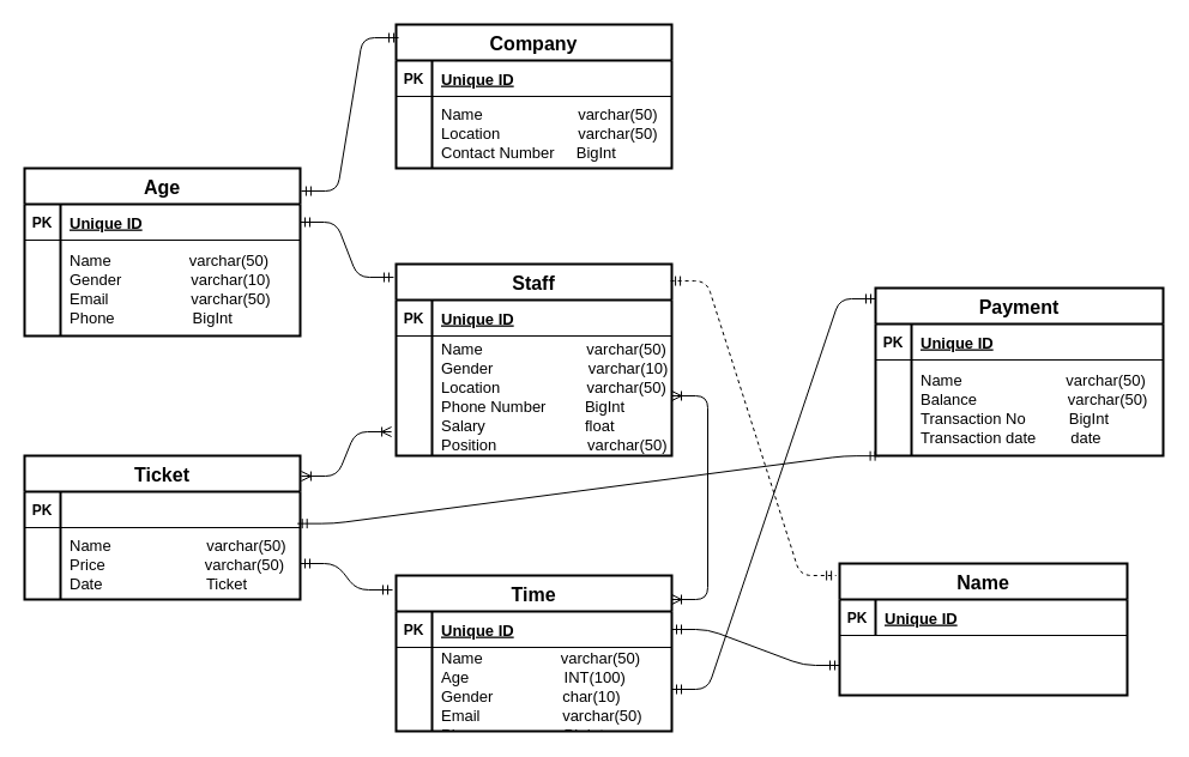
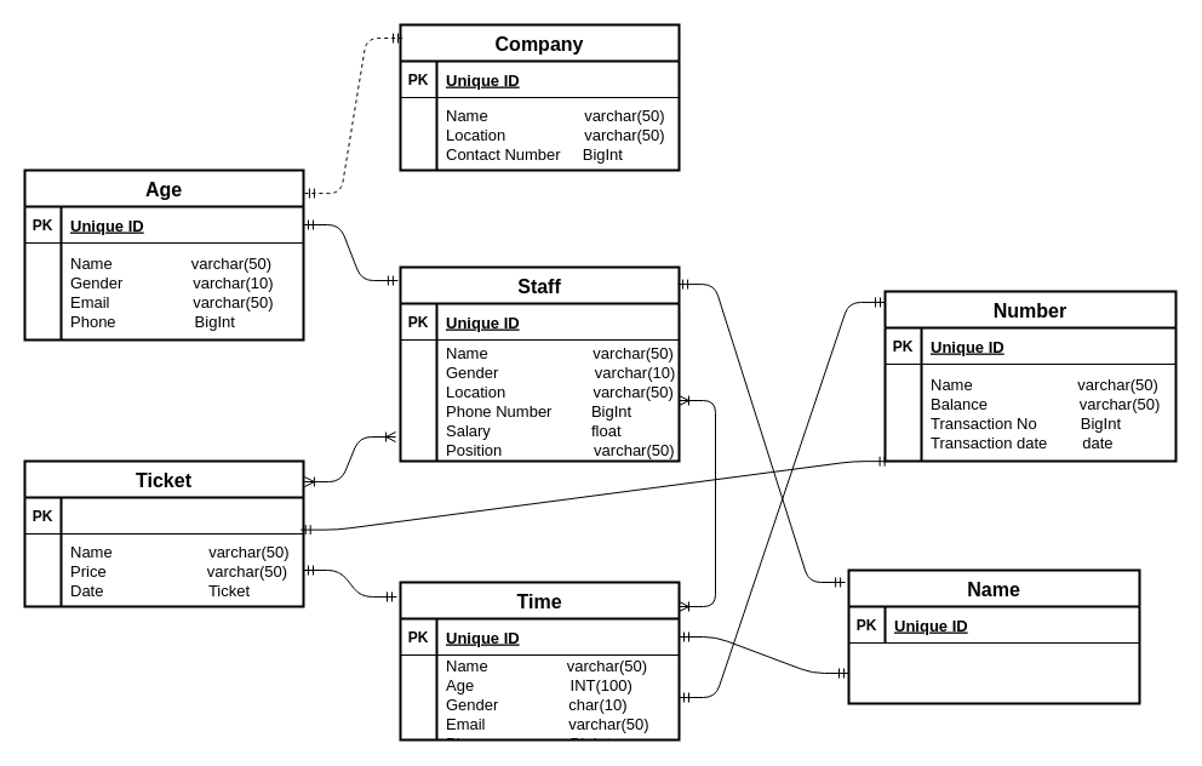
  <mxCell id="0" />
  <mxCell id="1" parent="0" />
  <mxCell id="2" value="Company" style="shape=table;startSize=30;container=1;collapsible=1;childLayout=tableLayout;fixedRows=1;rowLines=0;fontStyle=1;align=center;resizeLast=1;strokeWidth=2;fontSize=16;" parent="1" vertex="1"><mxGeometry x="330" y="20" width="230" height="120" as="geometry" /></mxCell>
  <mxCell id="3" value="" style="shape=partialRectangle;collapsible=0;dropTarget=0;pointerEvents=0;fillColor=none;top=0;left=0;bottom=1;right=0;points=[[0,0.5],[1,0.5]];portConstraint=eastwest;" parent="2" vertex="1"><mxGeometry y="30" width="230" height="30" as="geometry" /></mxCell>
  <mxCell id="4" value="PK" style="shape=partialRectangle;connectable=0;fillColor=none;top=0;left=0;bottom=0;right=0;fontStyle=1;overflow=hidden;" parent="3" vertex="1"><mxGeometry width="30" height="30" as="geometry" /></mxCell>
  <mxCell id="5" value="Unique ID" style="shape=partialRectangle;connectable=0;fillColor=none;top=0;left=0;bottom=0;right=0;align=left;spacingLeft=6;fontStyle=5;overflow=hidden;fontSize=13;" parent="3" vertex="1"><mxGeometry x="30" width="200" height="30" as="geometry" /></mxCell>
  <mxCell id="6" value="" style="shape=partialRectangle;collapsible=0;dropTarget=0;pointerEvents=0;fillColor=none;top=0;left=0;bottom=0;right=0;points=[[0,0.5],[1,0.5]];portConstraint=eastwest;" parent="2" vertex="1"><mxGeometry y="60" width="230" height="60" as="geometry" /></mxCell>
  <mxCell id="7" value="" style="shape=partialRectangle;connectable=0;fillColor=none;top=0;left=0;bottom=0;right=0;editable=1;overflow=hidden;" parent="6" vertex="1"><mxGeometry width="30" height="60" as="geometry" /></mxCell>
  <mxCell id="8" value="Name                      varchar(50)&#10;Location                  varchar(50)&#10;Contact Number     BigInt" style="shape=partialRectangle;connectable=0;fillColor=none;top=0;left=0;bottom=0;right=0;align=left;spacingLeft=6;overflow=hidden;fontStyle=0;fontSize=13;" parent="6" vertex="1"><mxGeometry x="30" width="200" height="60" as="geometry" /></mxCell>
  <mxCell id="9" value="" style="group" parent="1" vertex="1" connectable="0"><mxGeometry x="20" y="140" width="230" height="30" as="geometry" /></mxCell>
  <mxCell id="10" value="Age" style="shape=table;startSize=30;container=1;collapsible=1;childLayout=tableLayout;fixedRows=1;rowLines=0;fontStyle=1;align=center;resizeLast=1;strokeWidth=2;fontSize=16;" parent="9" vertex="1"><mxGeometry width="230" height="140" as="geometry" /></mxCell>
  <mxCell id="11" value="" style="shape=partialRectangle;collapsible=0;dropTarget=0;pointerEvents=0;fillColor=none;top=0;left=0;bottom=1;right=0;points=[[0,0.5],[1,0.5]];portConstraint=eastwest;" parent="10" vertex="1"><mxGeometry y="30" width="230" height="30" as="geometry" /></mxCell>
  <mxCell id="12" value="PK" style="shape=partialRectangle;connectable=0;fillColor=none;top=0;left=0;bottom=0;right=0;fontStyle=1;overflow=hidden;" parent="11" vertex="1"><mxGeometry width="30" height="30" as="geometry" /></mxCell>
  <mxCell id="13" value="Unique ID" style="shape=partialRectangle;connectable=0;fillColor=none;top=0;left=0;bottom=0;right=0;align=left;spacingLeft=6;fontStyle=5;overflow=hidden;fontSize=13;" parent="11" vertex="1"><mxGeometry x="30" width="200" height="30" as="geometry" /></mxCell>
  <mxCell id="14" value="" style="shape=partialRectangle;collapsible=0;dropTarget=0;pointerEvents=0;fillColor=none;top=0;left=0;bottom=0;right=0;points=[[0,0.5],[1,0.5]];portConstraint=eastwest;" parent="10" vertex="1"><mxGeometry y="60" width="230" height="80" as="geometry" /></mxCell>
  <mxCell id="15" value="" style="shape=partialRectangle;connectable=0;fillColor=none;top=0;left=0;bottom=0;right=0;editable=1;overflow=hidden;" parent="14" vertex="1"><mxGeometry width="30" height="80" as="geometry" /></mxCell>
  <mxCell id="16" value="Name                  varchar(50)&#10;Gender                varchar(10)&#10;Email                   varchar(50)&#10;Phone                  BigInt" style="shape=partialRectangle;connectable=0;fillColor=none;top=0;left=0;bottom=0;right=0;align=left;spacingLeft=6;overflow=hidden;fontStyle=0;fontSize=13;" parent="14" vertex="1"><mxGeometry x="30" width="200" height="80" as="geometry" /></mxCell>
  <mxCell id="17" value="" style="group" parent="1" vertex="1" connectable="0"><mxGeometry x="330" y="480" width="230" height="110" as="geometry" /></mxCell>
  <mxCell id="18" value="Time" style="shape=table;startSize=30;container=1;collapsible=1;childLayout=tableLayout;fixedRows=1;rowLines=0;fontStyle=1;align=center;resizeLast=1;strokeWidth=2;fontSize=16;" parent="17" vertex="1"><mxGeometry width="230" height="130" as="geometry" /></mxCell>
  <mxCell id="19" value="" style="shape=partialRectangle;collapsible=0;dropTarget=0;pointerEvents=0;fillColor=none;top=0;left=0;bottom=1;right=0;points=[[0,0.5],[1,0.5]];portConstraint=eastwest;" parent="18" vertex="1"><mxGeometry y="30" width="230" height="30" as="geometry" /></mxCell>
  <mxCell id="20" value="PK" style="shape=partialRectangle;connectable=0;fillColor=none;top=0;left=0;bottom=0;right=0;fontStyle=1;overflow=hidden;" parent="19" vertex="1"><mxGeometry width="30" height="30" as="geometry" /></mxCell>
  <mxCell id="21" value="Unique ID" style="shape=partialRectangle;connectable=0;fillColor=none;top=0;left=0;bottom=0;right=0;align=left;spacingLeft=6;fontStyle=5;overflow=hidden;fontSize=13;" parent="19" vertex="1"><mxGeometry x="30" width="200" height="30" as="geometry" /></mxCell>
  <mxCell id="22" value="" style="shape=partialRectangle;collapsible=0;dropTarget=0;pointerEvents=0;fillColor=none;top=0;left=0;bottom=0;right=0;points=[[0,0.5],[1,0.5]];portConstraint=eastwest;" parent="18" vertex="1"><mxGeometry y="60" width="230" height="70" as="geometry" /></mxCell>
  <mxCell id="23" value="" style="shape=partialRectangle;connectable=0;fillColor=none;top=0;left=0;bottom=0;right=0;editable=1;overflow=hidden;" parent="22" vertex="1"><mxGeometry width="30" height="70" as="geometry" /></mxCell>
  <mxCell id="24" value="Name                  varchar(50)&#10;Age                      INT(100)&#10;Gender                char(10)&#10;Email                   varchar(50)&#10;Phone                  BigInt" style="shape=partialRectangle;connectable=0;fillColor=none;top=0;left=0;bottom=0;right=0;align=left;spacingLeft=6;overflow=hidden;fontStyle=0;fontSize=13;" parent="22" vertex="1"><mxGeometry x="30" width="200" height="70" as="geometry" /></mxCell>
  <mxCell id="25" value="Ticket" style="shape=table;startSize=30;container=1;collapsible=1;childLayout=tableLayout;fixedRows=1;rowLines=0;fontStyle=1;align=center;resizeLast=1;strokeWidth=2;fontSize=16;" parent="1" vertex="1"><mxGeometry x="20" y="380" width="230" height="120" as="geometry" /></mxCell>
  <mxCell id="26" value="" style="shape=partialRectangle;collapsible=0;dropTarget=0;pointerEvents=0;fillColor=none;top=0;left=0;bottom=1;right=0;points=[[0,0.5],[1,0.5]];portConstraint=eastwest;" parent="25" vertex="1"><mxGeometry y="30" width="230" height="30" as="geometry" /></mxCell>
  <mxCell id="27" value="PK" style="shape=partialRectangle;connectable=0;fillColor=none;top=0;left=0;bottom=0;right=0;fontStyle=1;overflow=hidden;" parent="26" vertex="1"><mxGeometry width="30" height="30" as="geometry" /></mxCell>
  <mxCell id="28" value="" style="shape=partialRectangle;collapsible=0;dropTarget=0;pointerEvents=0;fillColor=none;top=0;left=0;bottom=0;right=0;points=[[0,0.5],[1,0.5]];portConstraint=eastwest;" parent="25" vertex="1"><mxGeometry y="60" width="230" height="60" as="geometry" /></mxCell>
  <mxCell id="29" value="" style="shape=partialRectangle;connectable=0;fillColor=none;top=0;left=0;bottom=0;right=0;editable=1;overflow=hidden;" parent="28" vertex="1"><mxGeometry width="30" height="60" as="geometry" /></mxCell>
  <mxCell id="30" value="Name                      varchar(50)&#10;Price                       varchar(50)&#10;Date                        Ticket" style="shape=partialRectangle;connectable=0;fillColor=none;top=0;left=0;bottom=0;right=0;align=left;spacingLeft=6;overflow=hidden;fontStyle=0;fontSize=13;" parent="28" vertex="1"><mxGeometry x="30" width="200" height="60" as="geometry" /></mxCell>
  <mxCell id="31" value="Staff" style="shape=table;startSize=30;container=1;collapsible=1;childLayout=tableLayout;fixedRows=1;rowLines=0;fontStyle=1;align=center;resizeLast=1;strokeWidth=2;fontSize=16;" parent="1" vertex="1"><mxGeometry x="330" y="220" width="230" height="160" as="geometry" /></mxCell>
  <mxCell id="32" value="" style="shape=partialRectangle;collapsible=0;dropTarget=0;pointerEvents=0;fillColor=none;top=0;left=0;bottom=1;right=0;points=[[0,0.5],[1,0.5]];portConstraint=eastwest;" parent="31" vertex="1"><mxGeometry y="30" width="230" height="30" as="geometry" /></mxCell>
  <mxCell id="33" value="PK" style="shape=partialRectangle;connectable=0;fillColor=none;top=0;left=0;bottom=0;right=0;fontStyle=1;overflow=hidden;" parent="32" vertex="1"><mxGeometry width="30" height="30" as="geometry" /></mxCell>
  <mxCell id="34" value="Unique ID" style="shape=partialRectangle;connectable=0;fillColor=none;top=0;left=0;bottom=0;right=0;align=left;spacingLeft=6;fontStyle=5;overflow=hidden;fontSize=13;" parent="32" vertex="1"><mxGeometry x="30" width="200" height="30" as="geometry" /></mxCell>
  <mxCell id="35" value="" style="shape=partialRectangle;collapsible=0;dropTarget=0;pointerEvents=0;fillColor=none;top=0;left=0;bottom=0;right=0;points=[[0,0.5],[1,0.5]];portConstraint=eastwest;" parent="31" vertex="1"><mxGeometry y="60" width="230" height="100" as="geometry" /></mxCell>
  <mxCell id="36" value="" style="shape=partialRectangle;connectable=0;fillColor=none;top=0;left=0;bottom=0;right=0;editable=1;overflow=hidden;" parent="35" vertex="1"><mxGeometry width="30" height="100" as="geometry" /></mxCell>
  <mxCell id="37" value="Name                        varchar(50)&#10;Gender                      varchar(10)&#10;Location                    varchar(50)&#10;Phone Number         BigInt&#10;Salary                       float&#10;Position                     varchar(50)" style="shape=partialRectangle;connectable=0;fillColor=none;top=0;left=0;bottom=0;right=0;align=left;spacingLeft=6;overflow=hidden;fontStyle=0;fontSize=13;" parent="35" vertex="1"><mxGeometry x="30" width="200" height="100" as="geometry" /></mxCell>
  <mxCell id="38" value="Name" style="shape=table;startSize=30;container=1;collapsible=1;childLayout=tableLayout;fixedRows=1;rowLines=0;fontStyle=1;align=center;resizeLast=1;strokeWidth=2;fontSize=16;" parent="1" vertex="1"><mxGeometry x="700" y="470" width="240" height="110" as="geometry" /></mxCell>
  <mxCell id="39" value="" style="shape=partialRectangle;collapsible=0;dropTarget=0;pointerEvents=0;fillColor=none;top=0;left=0;bottom=1;right=0;points=[[0,0.5],[1,0.5]];portConstraint=eastwest;" parent="38" vertex="1"><mxGeometry y="30" width="240" height="30" as="geometry" /></mxCell>
  <mxCell id="40" value="PK" style="shape=partialRectangle;connectable=0;fillColor=none;top=0;left=0;bottom=0;right=0;fontStyle=1;overflow=hidden;" parent="39" vertex="1"><mxGeometry width="30" height="30" as="geometry" /></mxCell>
  <mxCell id="41" value="Unique ID" style="shape=partialRectangle;connectable=0;fillColor=none;top=0;left=0;bottom=0;right=0;align=left;spacingLeft=6;fontStyle=5;overflow=hidden;fontSize=13;" parent="39" vertex="1"><mxGeometry x="30" width="210" height="30" as="geometry" /></mxCell>
  <mxCell id="42" value="" style="shape=partialRectangle;collapsible=0;dropTarget=0;pointerEvents=0;fillColor=none;top=0;left=0;bottom=0;right=0;points=[[0,0.5],[1,0.5]];portConstraint=eastwest;" parent="38" vertex="1"><mxGeometry y="60" width="240" height="50" as="geometry" /></mxCell>
  <mxCell id="43" value="" style="shape=partialRectangle;connectable=0;fillColor=none;top=0;left=0;bottom=0;right=0;editable=1;overflow=hidden;" parent="42" vertex="1"><mxGeometry width="30" height="50" as="geometry" /></mxCell>
- <mxCell id="44" value="Payment" style="shape=table;startSize=30;container=1;collapsible=1;childLayout=tableLayout;fixedRows=1;rowLines=0;fontStyle=1;align=center;resizeLast=1;strokeWidth=2;fontSize=16;" parent="1" vertex="1"><mxGeometry x="730" y="240" width="240" height="140" as="geometry" /></mxCell>
+ <mxCell id="44" value="Number" style="shape=table;startSize=30;container=1;collapsible=1;childLayout=tableLayout;fixedRows=1;rowLines=0;fontStyle=1;align=center;resizeLast=1;strokeWidth=2;fontSize=16;" parent="1" vertex="1"><mxGeometry x="730" y="240" width="240" height="140" as="geometry" /></mxCell>
  <mxCell id="45" value="" style="shape=partialRectangle;collapsible=0;dropTarget=0;pointerEvents=0;fillColor=none;top=0;left=0;bottom=1;right=0;points=[[0,0.5],[1,0.5]];portConstraint=eastwest;" parent="44" vertex="1"><mxGeometry y="30" width="240" height="30" as="geometry" /></mxCell>
  <mxCell id="46" value="PK" style="shape=partialRectangle;connectable=0;fillColor=none;top=0;left=0;bottom=0;right=0;fontStyle=1;overflow=hidden;" parent="45" vertex="1"><mxGeometry width="30" height="30" as="geometry" /></mxCell>
  <mxCell id="47" value="Unique ID" style="shape=partialRectangle;connectable=0;fillColor=none;top=0;left=0;bottom=0;right=0;align=left;spacingLeft=6;fontStyle=5;overflow=hidden;fontSize=13;" parent="45" vertex="1"><mxGeometry x="30" width="210" height="30" as="geometry" /></mxCell>
  <mxCell id="48" value="" style="shape=partialRectangle;collapsible=0;dropTarget=0;pointerEvents=0;fillColor=none;top=0;left=0;bottom=0;right=0;points=[[0,0.5],[1,0.5]];portConstraint=eastwest;" parent="44" vertex="1"><mxGeometry y="60" width="240" height="80" as="geometry" /></mxCell>
  <mxCell id="49" value="" style="shape=partialRectangle;connectable=0;fillColor=none;top=0;left=0;bottom=0;right=0;editable=1;overflow=hidden;" parent="48" vertex="1"><mxGeometry width="30" height="80" as="geometry" /></mxCell>
  <mxCell id="50" value="Name                        varchar(50)&#10;Balance                     varchar(50)&#10;Transaction No          BigInt&#10;Transaction date        date" style="shape=partialRectangle;connectable=0;fillColor=none;top=0;left=0;bottom=0;right=0;align=left;spacingLeft=6;overflow=hidden;fontStyle=0;fontSize=13;" parent="48" vertex="1"><mxGeometry x="30" width="210" height="80" as="geometry" /></mxCell>
- <mxCell id="51" value="" style="edgeStyle=entityRelationEdgeStyle;fontSize=12;html=1;endArrow=ERmandOne;startArrow=ERmandOne;entryX=0.009;entryY=0.092;entryDx=0;entryDy=0;entryPerimeter=0;exitX=1.004;exitY=0.136;exitDx=0;exitDy=0;exitPerimeter=0;" parent="1" source="10" target="2" edge="1"><mxGeometry width="100" height="100" relative="1" as="geometry"><mxPoint x="170" y="110" as="sourcePoint" /><mxPoint x="270" y="10" as="targetPoint" /></mxGeometry></mxCell>
+ <mxCell id="51" value="" style="edgeStyle=entityRelationEdgeStyle;fontSize=12;html=1;endArrow=ERmandOne;startArrow=ERmandOne;entryX=0.009;entryY=0.092;entryDx=0;entryDy=0;entryPerimeter=0;exitX=1.004;exitY=0.136;exitDx=0;exitDy=0;exitPerimeter=0;dashed=1;" parent="1" source="10" target="2" edge="1"><mxGeometry width="100" height="100" relative="1" as="geometry"><mxPoint x="170" y="110" as="sourcePoint" /><mxPoint x="270" y="10" as="targetPoint" /></mxGeometry></mxCell>
  <mxCell id="52" value="" style="edgeStyle=entityRelationEdgeStyle;fontSize=12;html=1;endArrow=ERoneToMany;startArrow=ERoneToMany;exitX=1.004;exitY=0.142;exitDx=0;exitDy=0;exitPerimeter=0;entryX=-0.017;entryY=0.8;entryDx=0;entryDy=0;entryPerimeter=0;" parent="1" source="25" target="35" edge="1"><mxGeometry width="100" height="100" relative="1" as="geometry"><mxPoint x="320" y="400" as="sourcePoint" /><mxPoint x="420" y="300" as="targetPoint" /></mxGeometry></mxCell>
  <mxCell id="53" value="" style="edgeStyle=entityRelationEdgeStyle;fontSize=12;html=1;endArrow=ERoneToMany;startArrow=ERoneToMany;exitX=1;exitY=0.154;exitDx=0;exitDy=0;exitPerimeter=0;" parent="1" source="18" target="35" edge="1"><mxGeometry width="100" height="100" relative="1" as="geometry"><mxPoint x="590" y="490" as="sourcePoint" /><mxPoint x="690" y="390" as="targetPoint" /></mxGeometry></mxCell>
  <mxCell id="54" value="" style="edgeStyle=entityRelationEdgeStyle;fontSize=12;html=1;endArrow=ERmandOne;startArrow=ERmandOne;entryX=-0.013;entryY=0.092;entryDx=0;entryDy=0;entryPerimeter=0;exitX=1;exitY=0.5;exitDx=0;exitDy=0;" parent="1" source="28" target="18" edge="1"><mxGeometry width="100" height="100" relative="1" as="geometry"><mxPoint x="230" y="598" as="sourcePoint" /><mxPoint x="311.15" y="470" as="targetPoint" /></mxGeometry></mxCell>
  <mxCell id="55" value="" style="edgeStyle=entityRelationEdgeStyle;fontSize=12;html=1;endArrow=ERmandOne;startArrow=ERmandOne;entryX=-0.009;entryY=0.069;entryDx=0;entryDy=0;entryPerimeter=0;exitX=1;exitY=0.5;exitDx=0;exitDy=0;" parent="1" source="11" target="31" edge="1"><mxGeometry width="100" height="100" relative="1" as="geometry"><mxPoint x="240" y="210" as="sourcePoint" /><mxPoint x="317.01" y="231.96" as="targetPoint" /></mxGeometry></mxCell>
- <mxCell id="56" value="" style="edgeStyle=entityRelationEdgeStyle;fontSize=12;html=1;endArrow=ERmandOne;startArrow=ERmandOne;entryX=-0.012;entryY=0.091;entryDx=0;entryDy=0;entryPerimeter=0;exitX=0.996;exitY=0.088;exitDx=0;exitDy=0;exitPerimeter=0;dashed=1;" parent="1" source="31" target="38" edge="1"><mxGeometry width="100" height="100" relative="1" as="geometry"><mxPoint x="660" y="380" as="sourcePoint" /><mxPoint x="737.93" y="426.04" as="targetPoint" /></mxGeometry></mxCell>
+ <mxCell id="56" value="" style="edgeStyle=entityRelationEdgeStyle;fontSize=12;html=1;endArrow=ERmandOne;startArrow=ERmandOne;entryX=-0.012;entryY=0.091;entryDx=0;entryDy=0;entryPerimeter=0;exitX=0.996;exitY=0.088;exitDx=0;exitDy=0;exitPerimeter=0;" parent="1" source="31" target="38" edge="1"><mxGeometry width="100" height="100" relative="1" as="geometry"><mxPoint x="660" y="380" as="sourcePoint" /><mxPoint x="737.93" y="426.04" as="targetPoint" /></mxGeometry></mxCell>
  <mxCell id="57" value="" style="edgeStyle=entityRelationEdgeStyle;fontSize=12;html=1;endArrow=ERmandOne;startArrow=ERmandOne;entryX=0;entryY=0.064;entryDx=0;entryDy=0;entryPerimeter=0;exitX=1;exitY=0.5;exitDx=0;exitDy=0;" parent="1" source="22" target="44" edge="1"><mxGeometry width="100" height="100" relative="1" as="geometry"><mxPoint x="630" y="580" as="sourcePoint" /><mxPoint x="667.01" y="551.96" as="targetPoint" /></mxGeometry></mxCell>
  <mxCell id="58" value="" style="edgeStyle=entityRelationEdgeStyle;fontSize=12;html=1;endArrow=ERmandOne;startArrow=ERmandOne;entryX=0;entryY=0.5;entryDx=0;entryDy=0;exitX=1;exitY=0.5;exitDx=0;exitDy=0;" parent="1" source="19" target="42" edge="1"><mxGeometry width="100" height="100" relative="1" as="geometry"><mxPoint x="610" y="540" as="sourcePoint" /><mxPoint x="687.01" y="561.96" as="targetPoint" /></mxGeometry></mxCell>
  <mxCell id="59" value="" style="edgeStyle=entityRelationEdgeStyle;fontSize=12;html=1;endArrow=ERmandOne;startArrow=ERmandOne;exitX=0.99;exitY=-0.056;exitDx=0;exitDy=0;exitPerimeter=0;entryX=0.015;entryY=1.002;entryDx=0;entryDy=0;entryPerimeter=0;" edge="1" parent="1" source="28" target="48"><mxGeometry width="100" height="100" relative="1" as="geometry"><mxPoint x="251" y="460" as="sourcePoint" /><mxPoint x="750" y="380" as="targetPoint" /></mxGeometry></mxCell>
